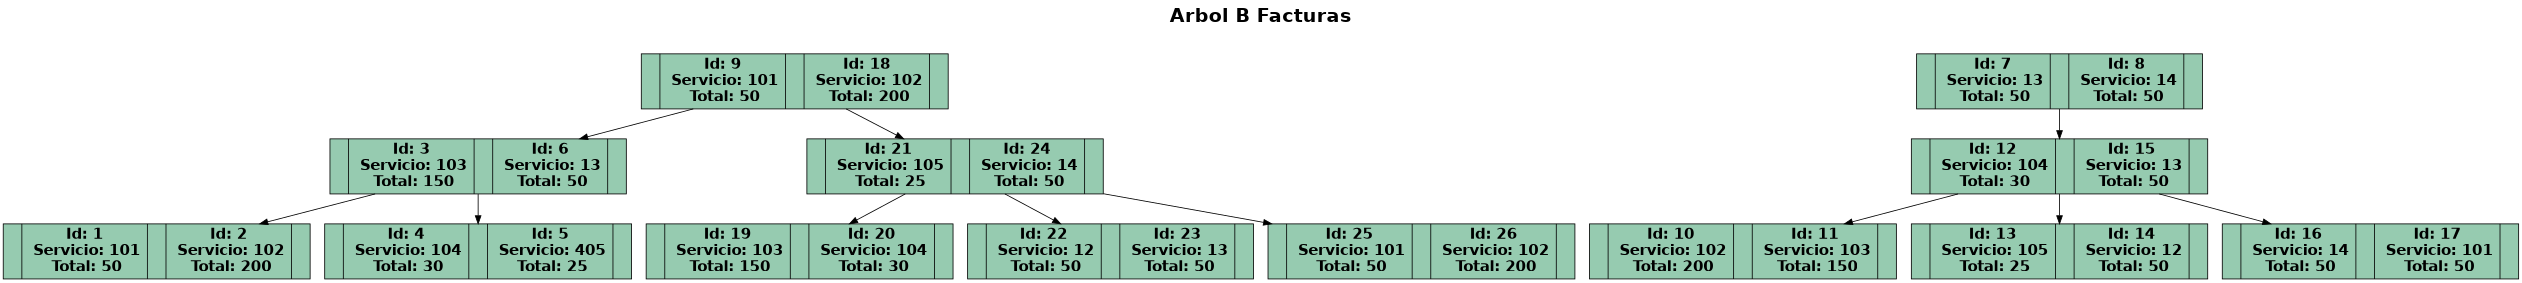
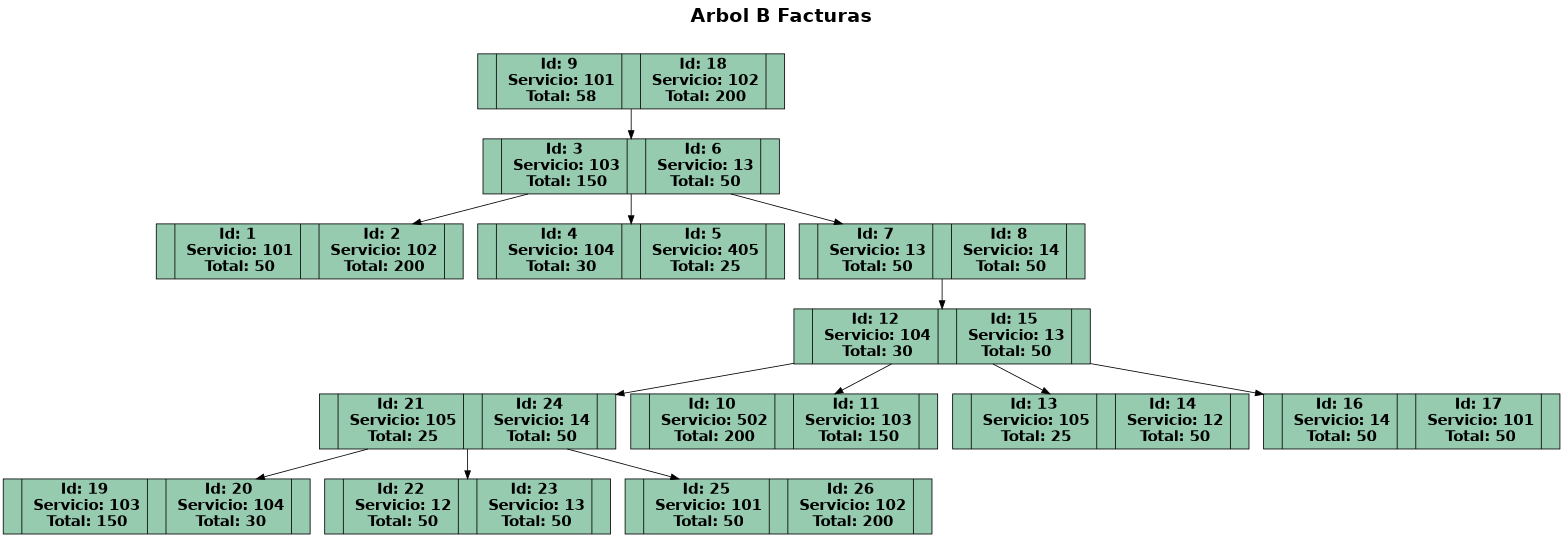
  digraph {
    fontname="Helvetica-Bold"
    fontsize=24
    label="Arbol B Facturas\n\n"
    labelloc=t
    node [fillcolor="#96cbb0" fontname="Helvetica-Bold" fontsize=18 shape=record style=filled]
-   n1 [height=0.1 label=" |Id: 9\n Servicio: 101\n Total: 50| |Id: 18\n Servicio: 102\n Total: 200|"]
+   n1 [height=0.1 label=" |Id: 9\n Servicio: 101\n Total: 58| |Id: 18\n Servicio: 102\n Total: 200|"]
    n2 [height=0.1 label=" |Id: 3\n Servicio: 103\n Total: 150| |Id: 6\n Servicio: 13\n Total: 50|"]
    n3 [height=0.1 label=" |Id: 21\n Servicio: 105\n Total: 25| |Id: 24\n Servicio: 14\n Total: 50|"]
    n4 [height=0.1 label=" |Id: 1\n Servicio: 101\n Total: 50| |Id: 2\n Servicio: 102\n Total: 200|"]
    n5 [height=0.1 label=" |Id: 4\n Servicio: 104\n Total: 30| |Id: 5\n Servicio: 405\n Total: 25|"]
    n6 [height=0.1 label=" |Id: 7\n Servicio: 13\n Total: 50| |Id: 8\n Servicio: 14\n Total: 50|"]
    n7 [height=0.1 label=" |Id: 12\n Servicio: 104\n Total: 30| |Id: 15\n Servicio: 13\n Total: 50|"]
-   n8 [height=0.1 label=" |Id: 10\n Servicio: 102\n Total: 200| |Id: 11\n Servicio: 103\n Total: 150|"]
+   n8 [height=0.1 label=" |Id: 10\n Servicio: 502\n Total: 200| |Id: 11\n Servicio: 103\n Total: 150|"]
    n9 [height=0.1 label=" |Id: 13\n Servicio: 105\n Total: 25| |Id: 14\n Servicio: 12\n Total: 50|"]
    n10 [height=0.1 label=" |Id: 16\n Servicio: 14\n Total: 50| |Id: 17\n Servicio: 101\n Total: 50|"]
    n11 [height=0.1 label=" |Id: 19\n Servicio: 103\n Total: 150| |Id: 20\n Servicio: 104\n Total: 30|"]
    n12 [height=0.1 label=" |Id: 22\n Servicio: 12\n Total: 50| |Id: 23\n Servicio: 13\n Total: 50|"]
    n13 [height=0.1 label=" |Id: 25\n Servicio: 101\n Total: 50| |Id: 26\n Servicio: 102\n Total: 200|"]
    n1 -> n2
-   n1 -> n3
+   n7 -> n3
    n2 -> n4
    n2 -> n5
+   n2 -> n6
    n3 -> n11
    n3 -> n12
    n3 -> n13
    n6 -> n7
    n7 -> n8
    n7 -> n9
    n7 -> n10
  }
